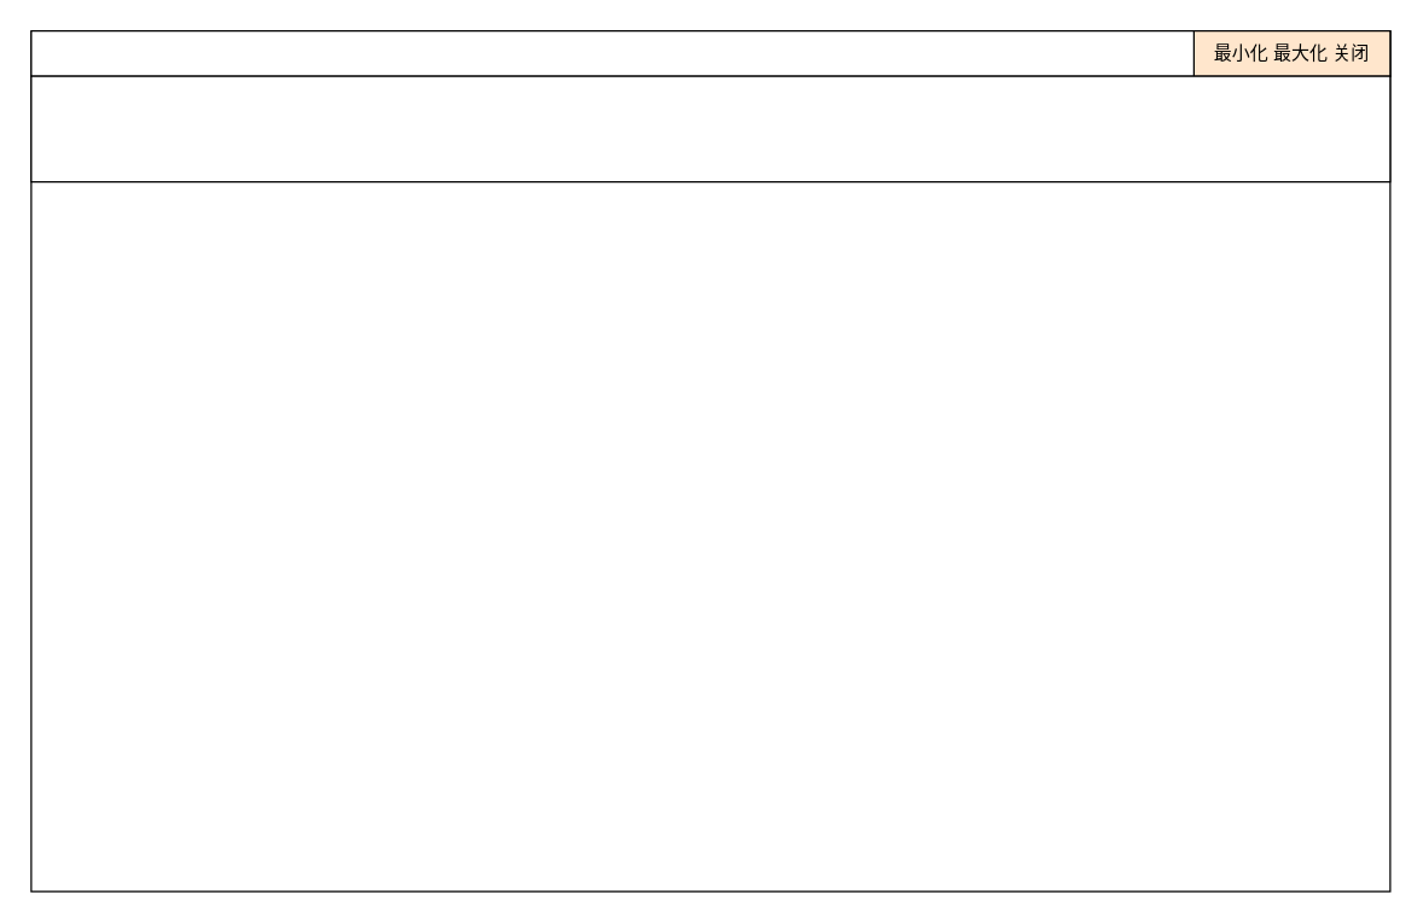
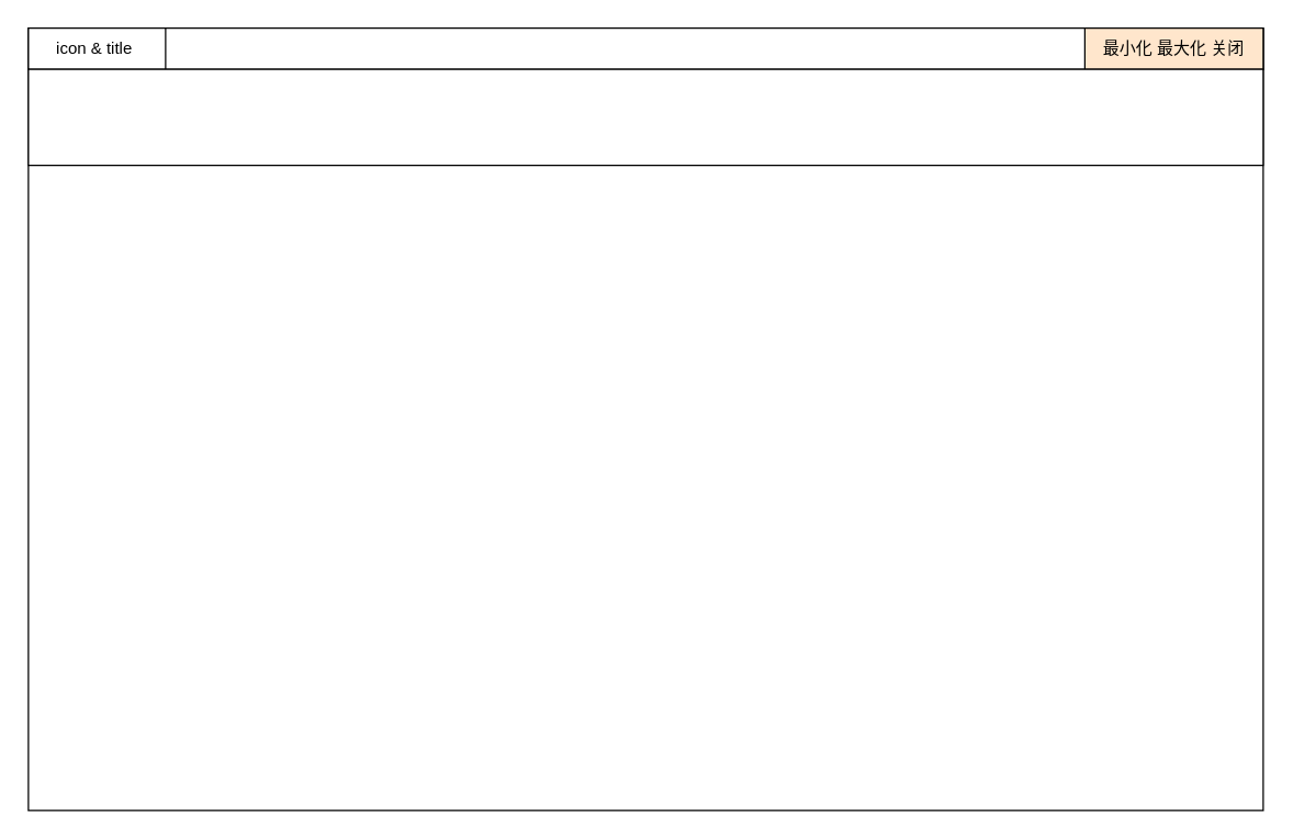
  <mxCell id="0" />
  <mxCell id="1" parent="0" />
  <mxCell id="2" value="" style="swimlane;startSize=0;" parent="1" vertex="1"><mxGeometry x="20" y="20" width="900" height="570" as="geometry" /></mxCell>
  <mxCell id="3" value="" style="rounded=0;whiteSpace=wrap;html=1;" vertex="1" parent="2"><mxGeometry width="900" height="30" as="geometry" /></mxCell>
+ <mxCell id="4" value="icon &amp;amp; title&amp;nbsp;" style="rounded=0;whiteSpace=wrap;html=1;" vertex="1" parent="2"><mxGeometry width="100" height="30" as="geometry" /></mxCell>
  <mxCell id="5" value="最小化 最大化 关闭" style="rounded=0;whiteSpace=wrap;html=1;fillColor=#ffe6cc;" vertex="1" parent="2"><mxGeometry x="770" width="130" height="30" as="geometry" /></mxCell>
  <mxCell id="6" value="" style="rounded=0;whiteSpace=wrap;html=1;" vertex="1" parent="2"><mxGeometry y="30" width="900" height="70" as="geometry" /></mxCell>
